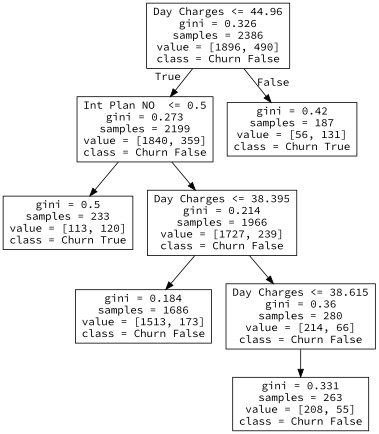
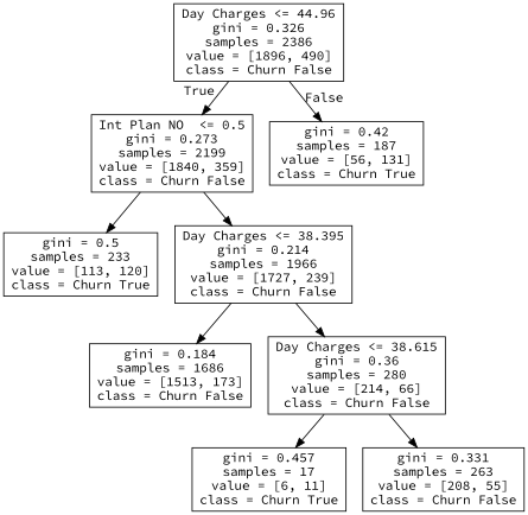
  digraph {
    fontname="Source Code Pro"
    node [shape=box fontname="Source Code Pro"]
    edge [fontname="Source Code Pro"]
    n1 [label="Day Charges <= 44.96\ngini = 0.326\nsamples = 2386\nvalue = [1896, 490]\nclass = Churn False"]
    n2 [label="Int Plan NO  <= 0.5\ngini = 0.273\nsamples = 2199\nvalue = [1840, 359]\nclass = Churn False"]
    n3 [label="gini = 0.42\nsamples = 187\nvalue = [56, 131]\nclass = Churn True"]
    n4 [label="gini = 0.5\nsamples = 233\nvalue = [113, 120]\nclass = Churn True"]
    n5 [label="Day Charges <= 38.395\ngini = 0.214\nsamples = 1966\nvalue = [1727, 239]\nclass = Churn False"]
    n6 [label="gini = 0.184\nsamples = 1686\nvalue = [1513, 173]\nclass = Churn False"]
    n7 [label="Day Charges <= 38.615\ngini = 0.36\nsamples = 280\nvalue = [214, 66]\nclass = Churn False"]
+   n8 [label="gini = 0.457\nsamples = 17\nvalue = [6, 11]\nclass = Churn True"]
    n9 [label="gini = 0.331\nsamples = 263\nvalue = [208, 55]\nclass = Churn False"]
    n1 -> n2 [headlabel=True labelangle=45 labeldistance=2.5]
    n1 -> n3 [headlabel=False labelangle=-45 labeldistance=2.5]
    n2 -> n4
    n2 -> n5
    n5 -> n6
    n5 -> n7
+   n7 -> n8
    n7 -> n9
  }
